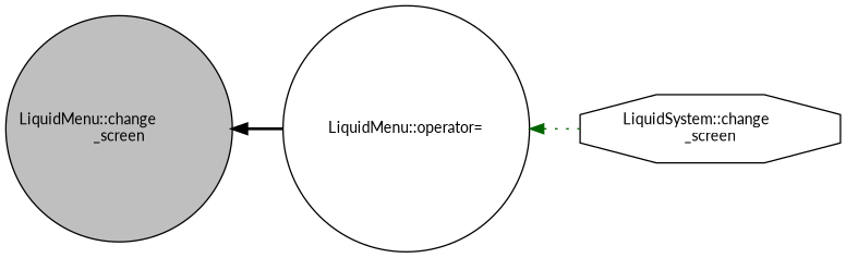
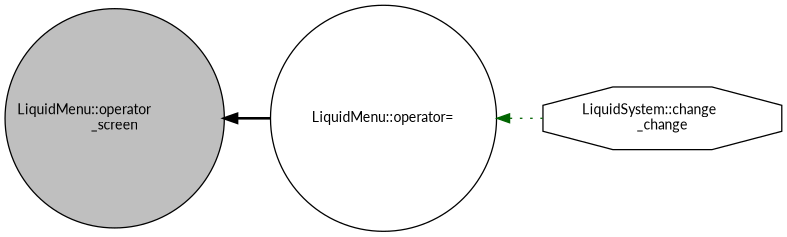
  digraph {
    fontname=Lato
    rankdir=LR
    node [color=black fillcolor=white fontname=Lato fontsize=11 shape=circle style=filled]
    edge [dir=back fontname=Lato fontsize=11 labelfontname=Helvetica labelfontsize=11]
-   n1 [fillcolor=grey75 fontcolor=black height=0.2 label="LiquidMenu::change\l_screen" width=0.4]
+   n1 [fillcolor=grey75 fontcolor=black height=0.2 label="LiquidMenu::operator\l_screen" width=0.4]
    n2 [height=0.2 label="LiquidMenu::operator=" width=0.4]
-   n3 [height=0.2 label="LiquidSystem::change\l_screen" shape=octagon width=0.4]
+   n3 [height=0.2 label="LiquidSystem::change\l_change" shape=octagon width=0.4]
    n1 -> n2 [color=black style=bold]
    n2 -> n3 [color=darkgreen style=dotted]
  }
